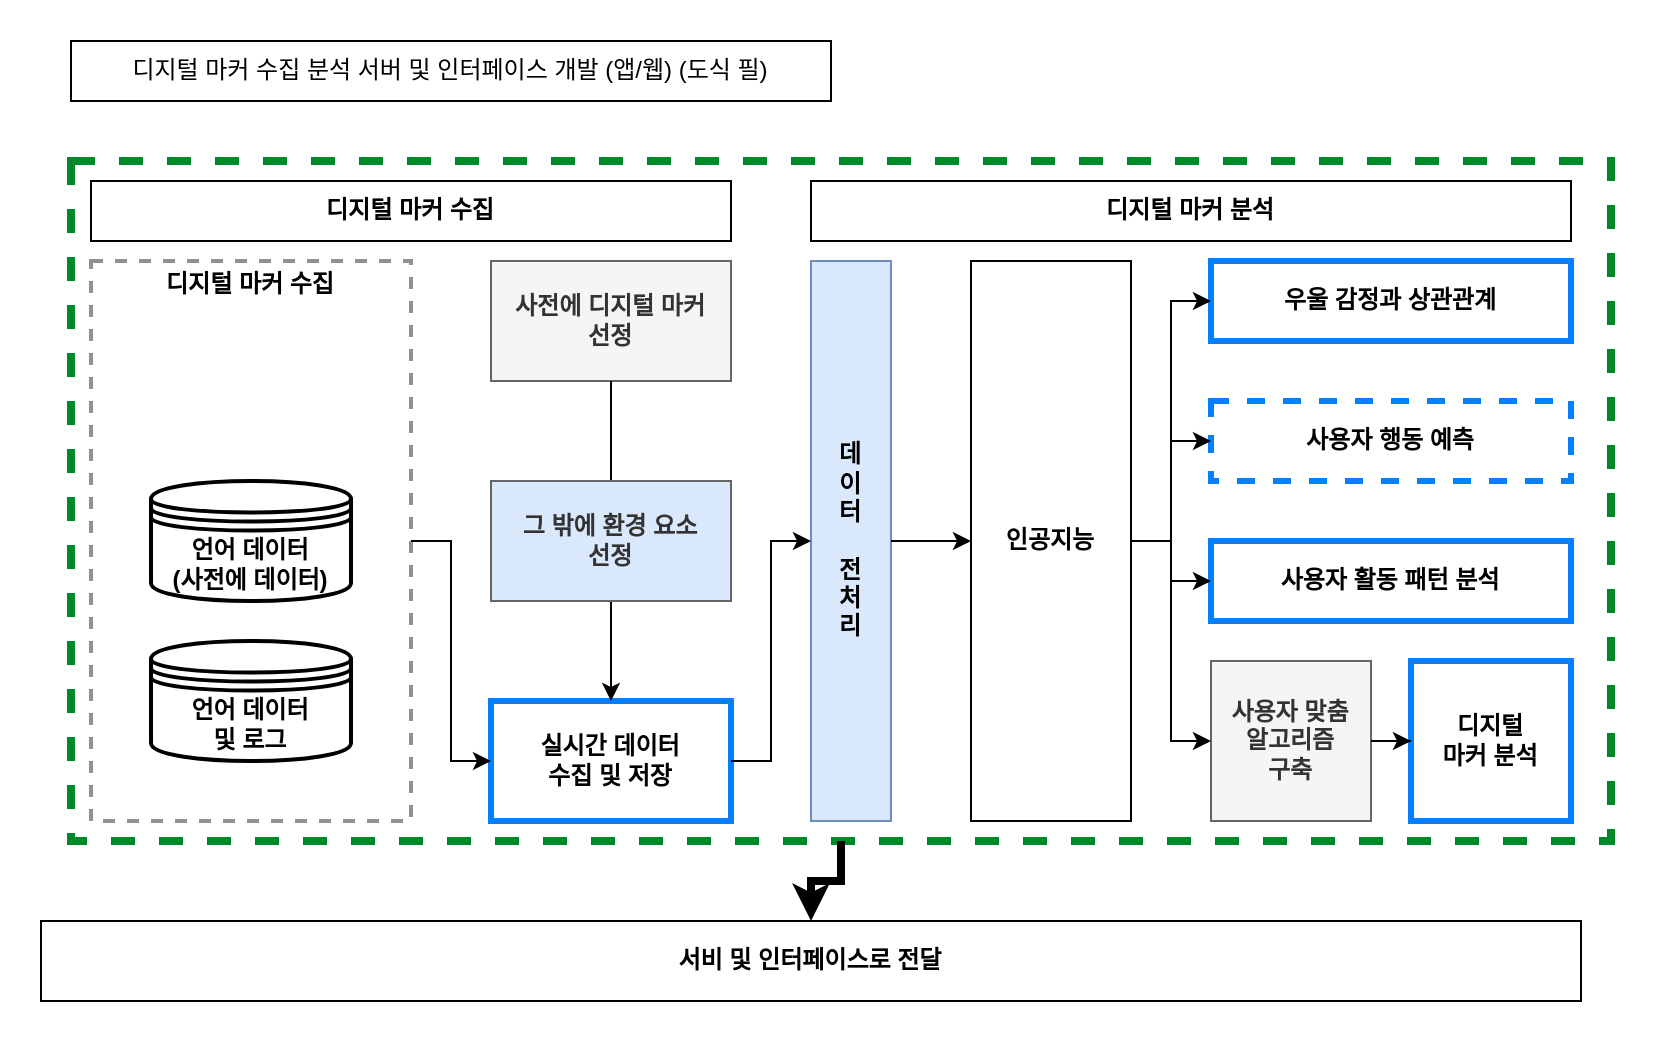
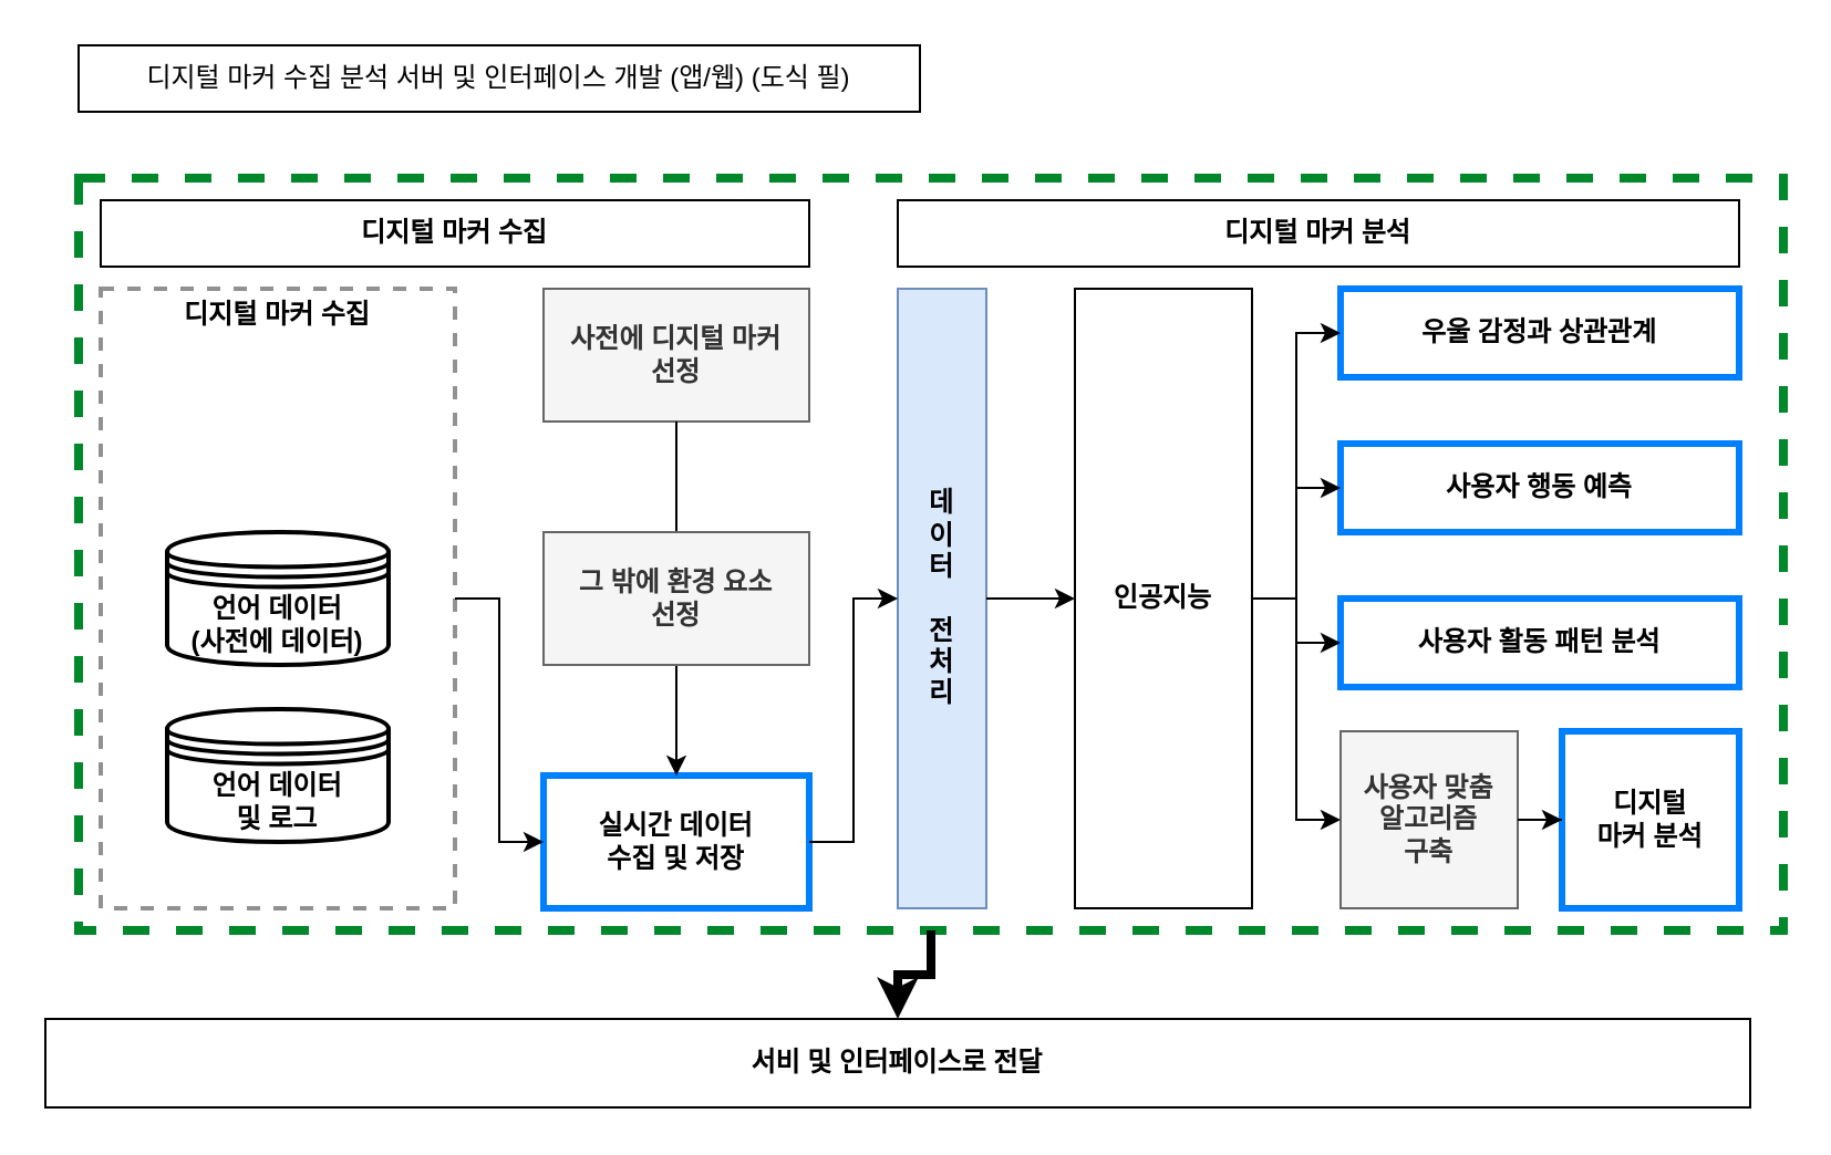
  <mxCell id="0" />
  <mxCell id="1" parent="0" />
  <mxCell id="2" value="&lt;div&gt;디지털 마커 수집 분석 서버 및 인터페이스 개발 (앱/웹) (도식 필)&lt;/div&gt;" style="rounded=0;whiteSpace=wrap;html=1;verticalAlign=middle;" vertex="1" parent="1"><mxGeometry x="35" y="20" width="380" height="30" as="geometry" /></mxCell>
  <mxCell id="3" value="서비 및 인터페이스로 전달" style="rounded=0;whiteSpace=wrap;html=1;strokeColor=#000000;strokeWidth=1;fontStyle=1" vertex="1" parent="1"><mxGeometry x="20" y="460" width="770" height="40" as="geometry" /></mxCell>
  <mxCell id="4" value="" style="group;fontStyle=1" vertex="1" connectable="0" parent="1"><mxGeometry x="35" y="80" width="770" height="340" as="geometry" /></mxCell>
  <mxCell id="5" value="" style="fontStyle=0;verticalAlign=top;align=center;spacingTop=-2;fillColor=none;rounded=0;whiteSpace=wrap;html=1;strokeColor=#00882B;strokeWidth=4;dashed=1;container=1;collapsible=0;expand=0;recursiveResize=0;" vertex="1" parent="4"><mxGeometry width="770" height="340" as="geometry" /></mxCell>
  <mxCell id="6" value="디지털 마커 수집" style="fontStyle=1;verticalAlign=top;align=center;spacingTop=-2;fillColor=none;rounded=0;whiteSpace=wrap;html=1;strokeColor=#919191;strokeWidth=2;dashed=1;container=1;collapsible=0;expand=0;recursiveResize=0;" vertex="1" parent="4"><mxGeometry x="10" y="50" width="160" height="280" as="geometry" /></mxCell>
  <mxCell id="7" value="언어 데이터&lt;br&gt;(사전에 데이터)" style="shape=datastore;whiteSpace=wrap;html=1;fontStyle=1;strokeWidth=2;" vertex="1" parent="6"><mxGeometry x="30" y="110" width="100" height="60" as="geometry" /></mxCell>
  <mxCell id="8" value="언어 데이터&lt;br&gt;및 로그" style="shape=datastore;whiteSpace=wrap;html=1;fontStyle=1;strokeWidth=2;" vertex="1" parent="6"><mxGeometry x="30" y="190" width="100" height="60" as="geometry" /></mxCell>
  <mxCell id="9" value="디지털 마커 수집" style="rounded=0;whiteSpace=wrap;html=1;strokeColor=#000000;strokeWidth=1;fontStyle=1" vertex="1" parent="6"><mxGeometry y="-40" width="320" height="30" as="geometry" /></mxCell>
  <mxCell id="10" value="실시간 데이터 &lt;br&gt;수집 및 저장" style="rounded=0;whiteSpace=wrap;html=1;fontStyle=1;strokeColor=#007FFF;strokeWidth=3;" vertex="1" parent="4"><mxGeometry x="210" y="270" width="120" height="60" as="geometry" /></mxCell>
  <mxCell id="11" style="edgeStyle=orthogonalEdgeStyle;rounded=0;orthogonalLoop=1;jettySize=auto;html=1;entryX=0;entryY=0.5;entryDx=0;entryDy=0;" edge="1" parent="4" source="6" target="10"><mxGeometry relative="1" as="geometry" /></mxCell>
  <mxCell id="12" style="edgeStyle=orthogonalEdgeStyle;rounded=0;orthogonalLoop=1;jettySize=auto;html=1;startArrow=none;" edge="1" parent="4" source="19" target="10"><mxGeometry relative="1" as="geometry" /></mxCell>
  <mxCell id="13" value="사전에 디지털 마커 &lt;br&gt;선정" style="rounded=0;whiteSpace=wrap;html=1;fontStyle=1;fillColor=#f5f5f5;fontColor=#333333;strokeColor=#666666;" vertex="1" parent="4"><mxGeometry x="210" y="50" width="120" height="60" as="geometry" /></mxCell>
  <mxCell id="14" value="&lt;b&gt;데&lt;br&gt;이&lt;br&gt;터&lt;br&gt;&amp;nbsp;&lt;br&gt;전&lt;br&gt;처&lt;br&gt;리&lt;/b&gt;" style="rounded=0;whiteSpace=wrap;html=1;horizontal=1;fillColor=#dae8fc;strokeColor=#6c8ebf;" vertex="1" parent="4"><mxGeometry x="370" y="50" width="40" height="280" as="geometry" /></mxCell>
  <mxCell id="15" style="edgeStyle=orthogonalEdgeStyle;rounded=0;orthogonalLoop=1;jettySize=auto;html=1;entryX=0;entryY=0.5;entryDx=0;entryDy=0;" edge="1" parent="4" source="10" target="14"><mxGeometry relative="1" as="geometry" /></mxCell>
  <mxCell id="16" value="인공지능" style="rounded=0;whiteSpace=wrap;html=1;strokeColor=#000000;strokeWidth=1;fontStyle=1" vertex="1" parent="4"><mxGeometry x="450" y="50" width="80" height="280" as="geometry" /></mxCell>
  <mxCell id="17" style="edgeStyle=orthogonalEdgeStyle;rounded=0;orthogonalLoop=1;jettySize=auto;html=1;entryX=0;entryY=0.5;entryDx=0;entryDy=0;" edge="1" parent="4" source="14" target="16"><mxGeometry relative="1" as="geometry" /></mxCell>
  <mxCell id="18" value="" style="edgeStyle=orthogonalEdgeStyle;rounded=0;orthogonalLoop=1;jettySize=auto;html=1;endArrow=none;" edge="1" parent="4" source="13" target="19"><mxGeometry relative="1" as="geometry"><mxPoint x="280" y="110" as="sourcePoint" /><mxPoint x="270" y="270" as="targetPoint" /></mxGeometry></mxCell>
- <mxCell id="19" value="그 밖에 환경 요소&lt;br&gt;선정" style="rounded=0;whiteSpace=wrap;html=1;fontStyle=1;fillColor=#dae8fc;fontColor=#333333;strokeColor=#666666;" vertex="1" parent="4"><mxGeometry x="210" y="160" width="120" height="60" as="geometry" /></mxCell>
+ <mxCell id="19" value="그 밖에 환경 요소&lt;br&gt;선정" style="rounded=0;whiteSpace=wrap;html=1;fontStyle=1;fillColor=#f5f5f5;fontColor=#333333;strokeColor=#666666;" vertex="1" parent="4"><mxGeometry x="210" y="160" width="120" height="60" as="geometry" /></mxCell>
  <mxCell id="20" value="우울 감정과 상관관계" style="rounded=0;whiteSpace=wrap;html=1;strokeColor=#007FFF;strokeWidth=3;fontStyle=1" vertex="1" parent="4"><mxGeometry x="570" y="50" width="180" height="40" as="geometry" /></mxCell>
  <mxCell id="21" style="edgeStyle=orthogonalEdgeStyle;rounded=0;orthogonalLoop=1;jettySize=auto;html=1;entryX=0;entryY=0.5;entryDx=0;entryDy=0;" edge="1" parent="4" source="16" target="20"><mxGeometry relative="1" as="geometry" /></mxCell>
- <mxCell id="22" value="사용자 행동 예측" style="rounded=0;whiteSpace=wrap;html=1;strokeColor=#007FFF;strokeWidth=3;fontStyle=1;dashed=1;" vertex="1" parent="4"><mxGeometry x="570" y="120" width="180" height="40" as="geometry" /></mxCell>
+ <mxCell id="22" value="사용자 행동 예측" style="rounded=0;whiteSpace=wrap;html=1;strokeColor=#007FFF;strokeWidth=3;fontStyle=1" vertex="1" parent="4"><mxGeometry x="570" y="120" width="180" height="40" as="geometry" /></mxCell>
  <mxCell id="23" style="edgeStyle=orthogonalEdgeStyle;rounded=0;orthogonalLoop=1;jettySize=auto;html=1;entryX=0;entryY=0.5;entryDx=0;entryDy=0;" edge="1" parent="4" source="16" target="22"><mxGeometry relative="1" as="geometry" /></mxCell>
  <mxCell id="24" value="사용자 활동 패턴 분석" style="rounded=0;whiteSpace=wrap;html=1;strokeColor=#007FFF;strokeWidth=3;fontStyle=1" vertex="1" parent="4"><mxGeometry x="570" y="190" width="180" height="40" as="geometry" /></mxCell>
  <mxCell id="25" style="edgeStyle=orthogonalEdgeStyle;rounded=0;orthogonalLoop=1;jettySize=auto;html=1;entryX=0;entryY=0.5;entryDx=0;entryDy=0;" edge="1" parent="4" source="16" target="24"><mxGeometry relative="1" as="geometry" /></mxCell>
  <mxCell id="26" value="사용자 맞춤&lt;br&gt;알고리즘&lt;br&gt;구축" style="rounded=0;whiteSpace=wrap;html=1;fontStyle=1;fillColor=#f5f5f5;fontColor=#333333;strokeColor=#666666;" vertex="1" parent="4"><mxGeometry x="570" y="250" width="80" height="80" as="geometry" /></mxCell>
  <mxCell id="27" style="edgeStyle=orthogonalEdgeStyle;rounded=0;orthogonalLoop=1;jettySize=auto;html=1;entryX=0;entryY=0.5;entryDx=0;entryDy=0;" edge="1" parent="4" source="16" target="26"><mxGeometry relative="1" as="geometry" /></mxCell>
  <mxCell id="28" value="디지털 &lt;br&gt;마커 분석" style="rounded=0;whiteSpace=wrap;html=1;strokeColor=#007FFF;strokeWidth=3;fontStyle=1" vertex="1" parent="4"><mxGeometry x="670" y="250" width="80" height="80" as="geometry" /></mxCell>
  <mxCell id="29" style="edgeStyle=orthogonalEdgeStyle;rounded=0;orthogonalLoop=1;jettySize=auto;html=1;entryX=0;entryY=0.5;entryDx=0;entryDy=0;" edge="1" parent="4" source="26" target="28"><mxGeometry relative="1" as="geometry" /></mxCell>
  <mxCell id="30" value="디지털 마커 분석" style="rounded=0;whiteSpace=wrap;html=1;strokeColor=#000000;strokeWidth=1;fontStyle=1" vertex="1" parent="4"><mxGeometry x="370" y="10" width="380" height="30" as="geometry" /></mxCell>
  <mxCell id="31" style="edgeStyle=orthogonalEdgeStyle;rounded=0;orthogonalLoop=1;jettySize=auto;html=1;strokeWidth=4;" edge="1" parent="1" source="5" target="3"><mxGeometry relative="1" as="geometry" /></mxCell>
